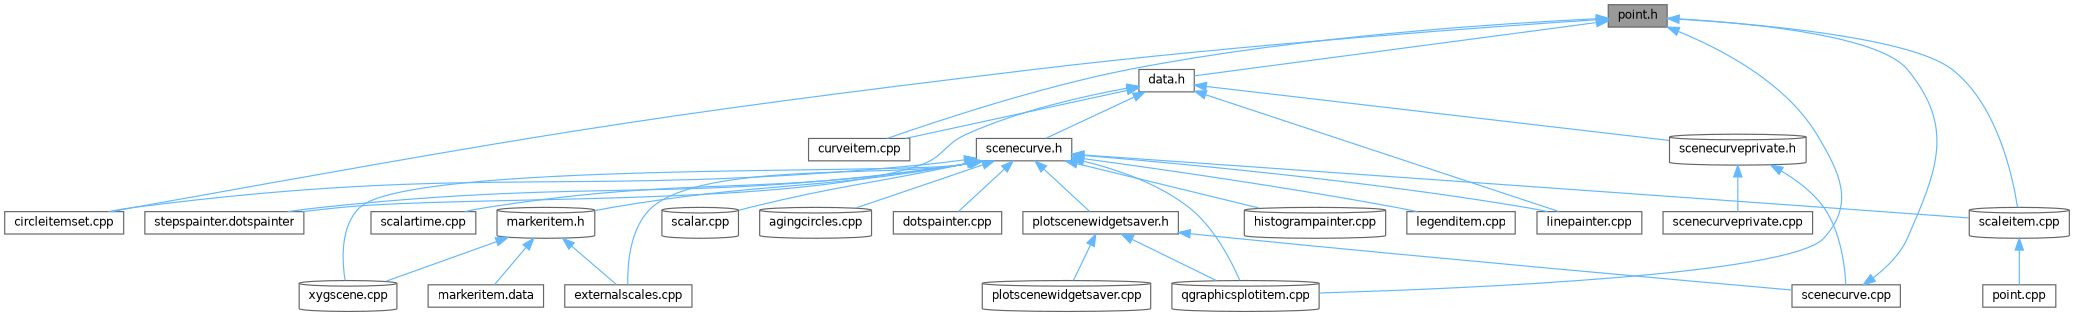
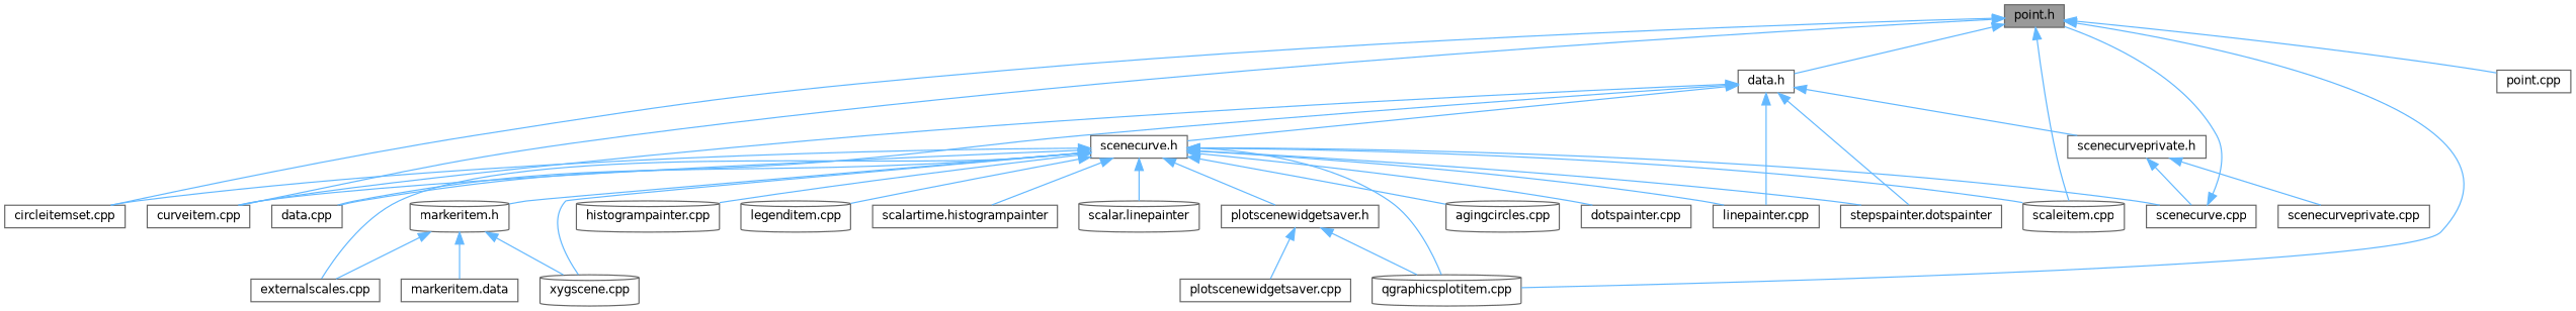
  digraph {
    node [color=grey40 fillcolor=white fontname=Helvetica fontsize=10 shape=box style=filled]
    edge [color=steelblue1 dir=back fontname=Helvetica fontsize=10 labelfontname=Helvetica labelfontsize=10 style=solid]
    n1 [color=gray40 fillcolor=grey60 fontcolor=black height=0.2 label="point.h" width=0.4]
    n2 [height=0.2 label="circleitemset.cpp" width=0.4]
    n3 [height=0.2 label="curveitem.cpp" width=0.4]
    n4 [height=0.2 label="data.h" width=0.4]
    n5 [height=0.2 label="qgraphicsplotitem.cpp" shape=cylinder width=0.4]
    n6 [height=0.2 label="scaleitem.cpp" shape=cylinder width=0.4]
    n7 [height=0.2 label="point.cpp" width=0.4]
+   n8 [height=0.2 label="data.cpp" width=0.4]
    n9 [height=0.2 label="linepainter.cpp" width=0.4]
    n10 [height=0.2 label="scenecurve.h" width=0.4]
    n11 [height=0.2 label="stepspainter.dotspainter" width=0.4]
-   n12 [height=0.2 label="scenecurveprivate.h" shape=cylinder width=0.4]
+   n12 [height=0.2 label="scenecurveprivate.h" width=0.4]
    n13 [height=0.2 label="scenecurve.cpp" width=0.4]
    n14 [height=0.2 label="agingcircles.cpp" shape=cylinder width=0.4]
    n15 [height=0.2 label="dotspainter.cpp" width=0.4]
    n16 [height=0.2 label="externalscales.cpp" width=0.4]
    n17 [height=0.2 label="histogrampainter.cpp" shape=cylinder width=0.4]
-   n18 [height=0.2 label="legenditem.cpp" width=0.4]
+   n18 [height=0.2 label="legenditem.cpp" shape=cylinder width=0.4]
    n19 [height=0.2 label="markeritem.h" shape=cylinder width=0.4]
-   n20 [height=0.2 label="scalartime.cpp" width=0.4]
+   n20 [height=0.2 label="scalartime.histogrampainter" width=0.4]
    n21 [height=0.2 label="xygscene.cpp" shape=cylinder width=0.4]
    n22 [height=0.2 label="plotscenewidgetsaver.h" width=0.4]
-   n23 [height=0.2 label="scalar.cpp" shape=cylinder width=0.4]
+   n23 [height=0.2 label="scalar.linepainter" shape=cylinder width=0.4]
    n24 [height=0.2 label="scenecurveprivate.cpp" width=0.4]
    n25 [height=0.2 label="markeritem.data" width=0.4]
-   n26 [height=0.2 label="plotscenewidgetsaver.cpp" shape=cylinder width=0.4]
+   n26 [height=0.2 label="plotscenewidgetsaver.cpp" width=0.4]
    n1 -> n2
    n1 -> n3
    n1 -> n4
    n1 -> n5
    n1 -> n6
-   n6 -> n7
+   n1 -> n7
    n4 -> n3
+   n4 -> n8
    n4 -> n9
    n4 -> n10
    n4 -> n11
    n4 -> n12
    n10 -> n2
+   n10 -> n3
    n10 -> n5
    n10 -> n6
+   n10 -> n8
    n10 -> n9
    n10 -> n11
-   n22 -> n13
+   n10 -> n13
    n10 -> n14
    n10 -> n15
    n10 -> n16
    n10 -> n17
    n10 -> n18
    n10 -> n19
    n10 -> n20
    n10 -> n21
    n10 -> n22
    n10 -> n23
    n12 -> n13
    n12 -> n24
    n13 -> n1
    n19 -> n16
    n19 -> n21
    n19 -> n25
    n22 -> n5
    n22 -> n26
  }
